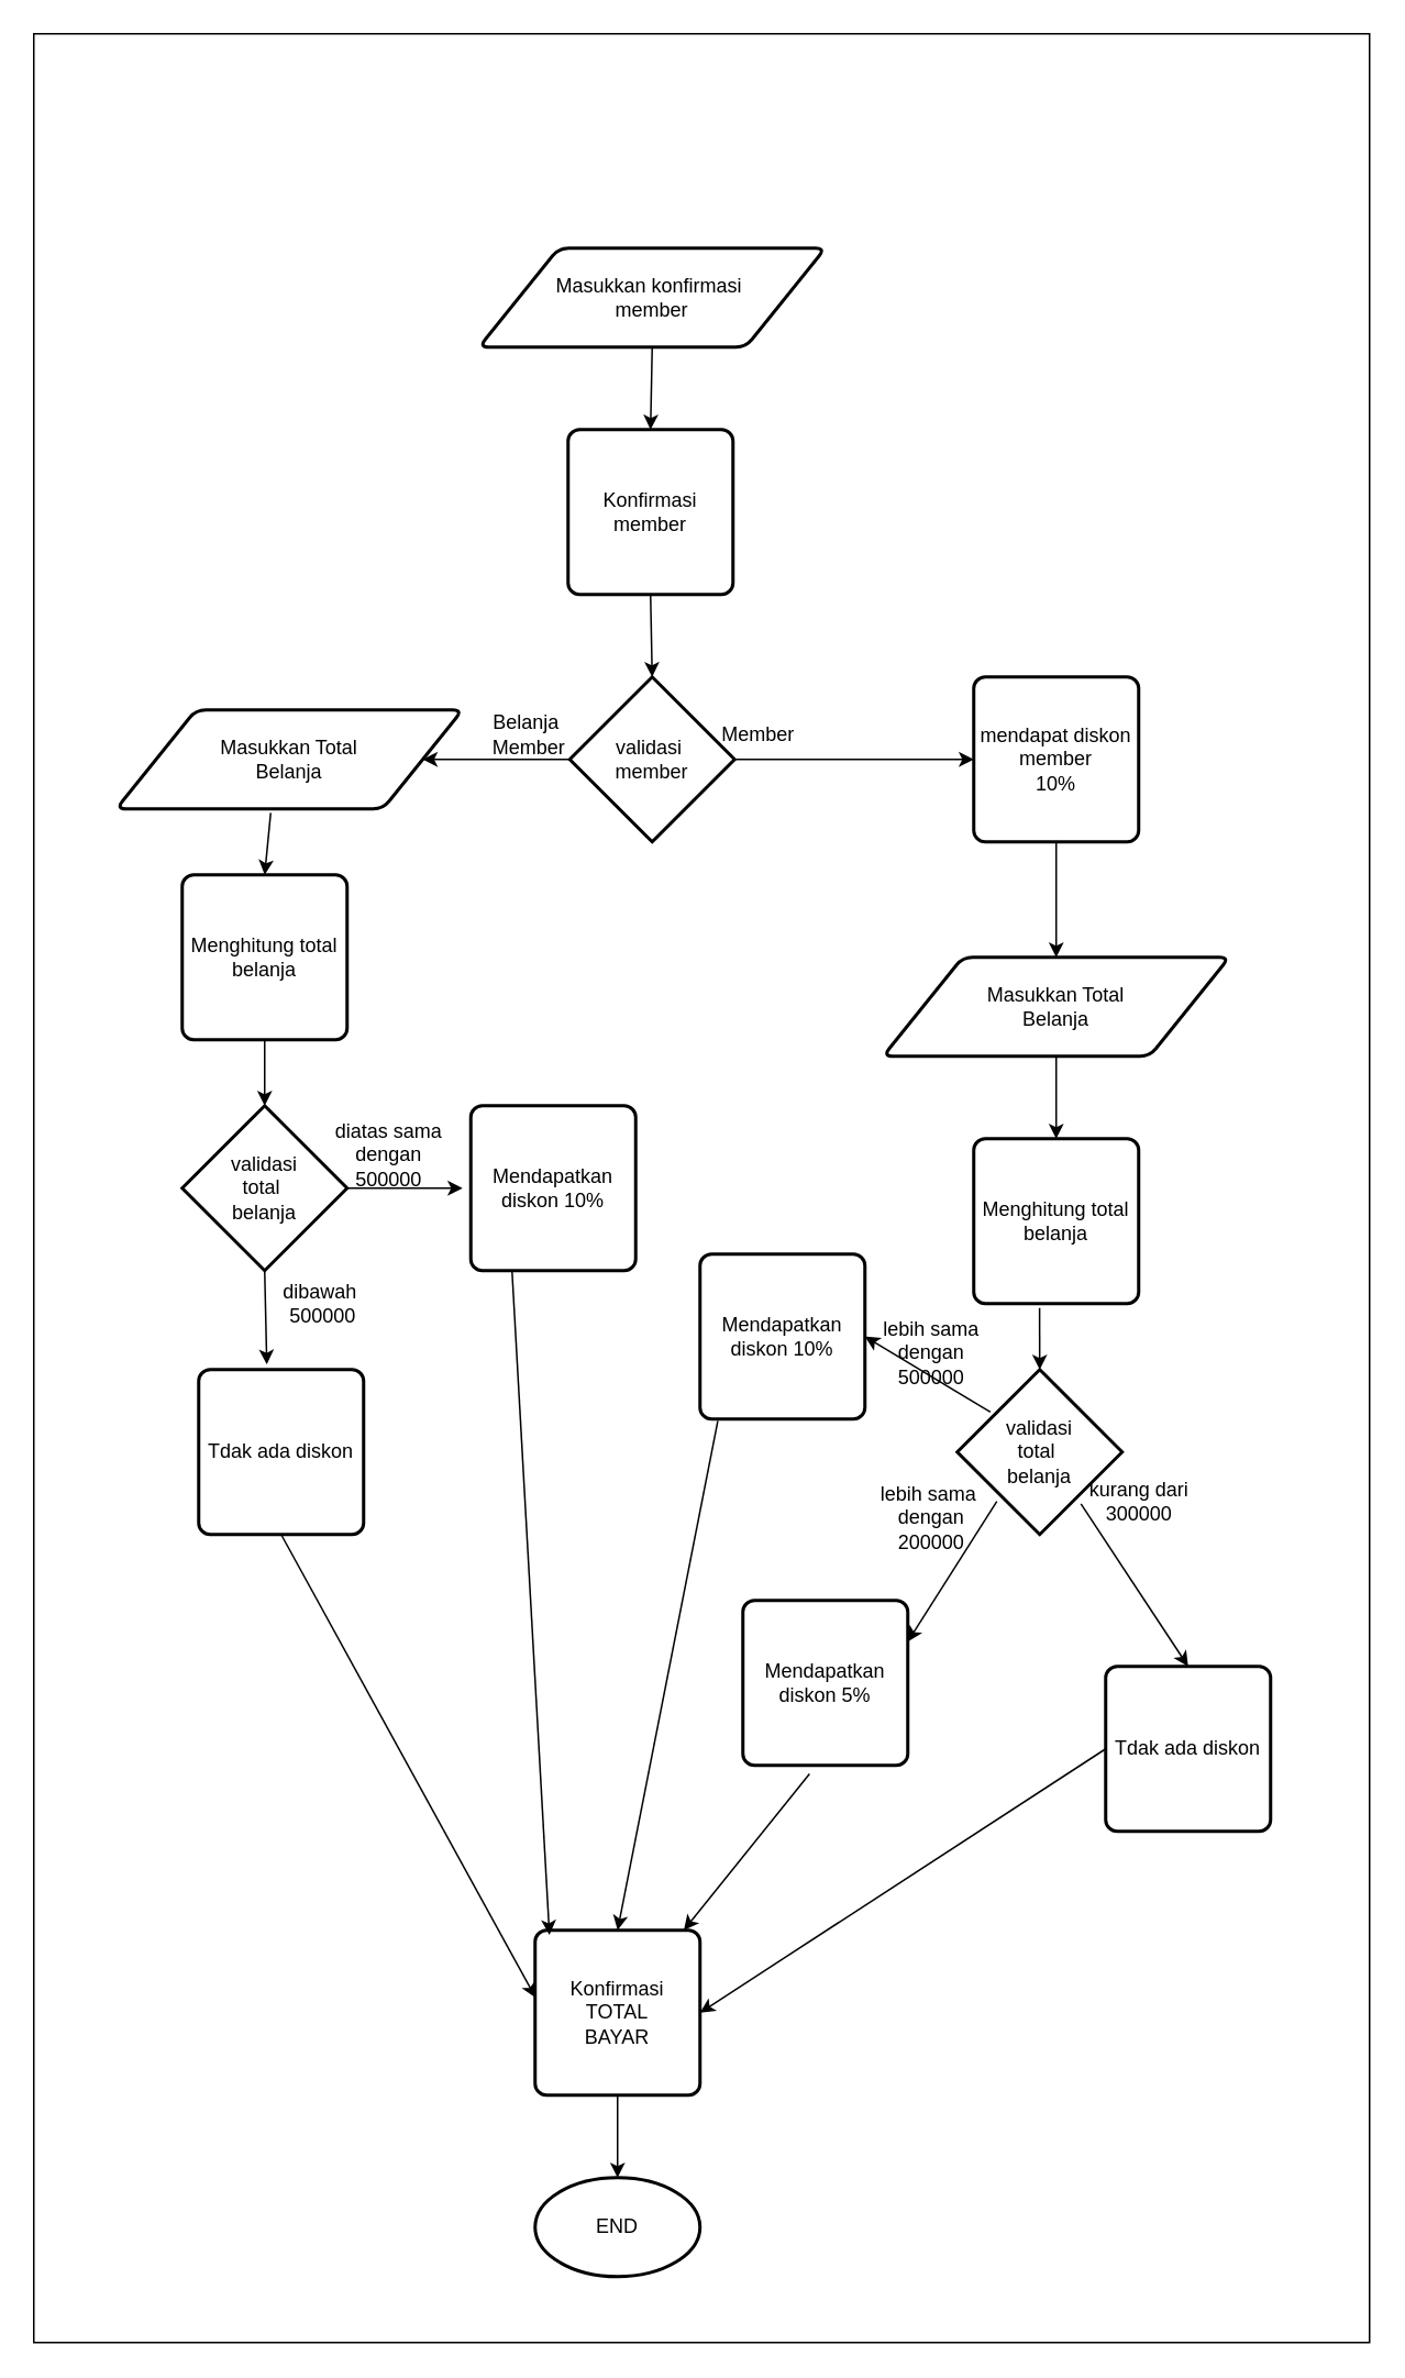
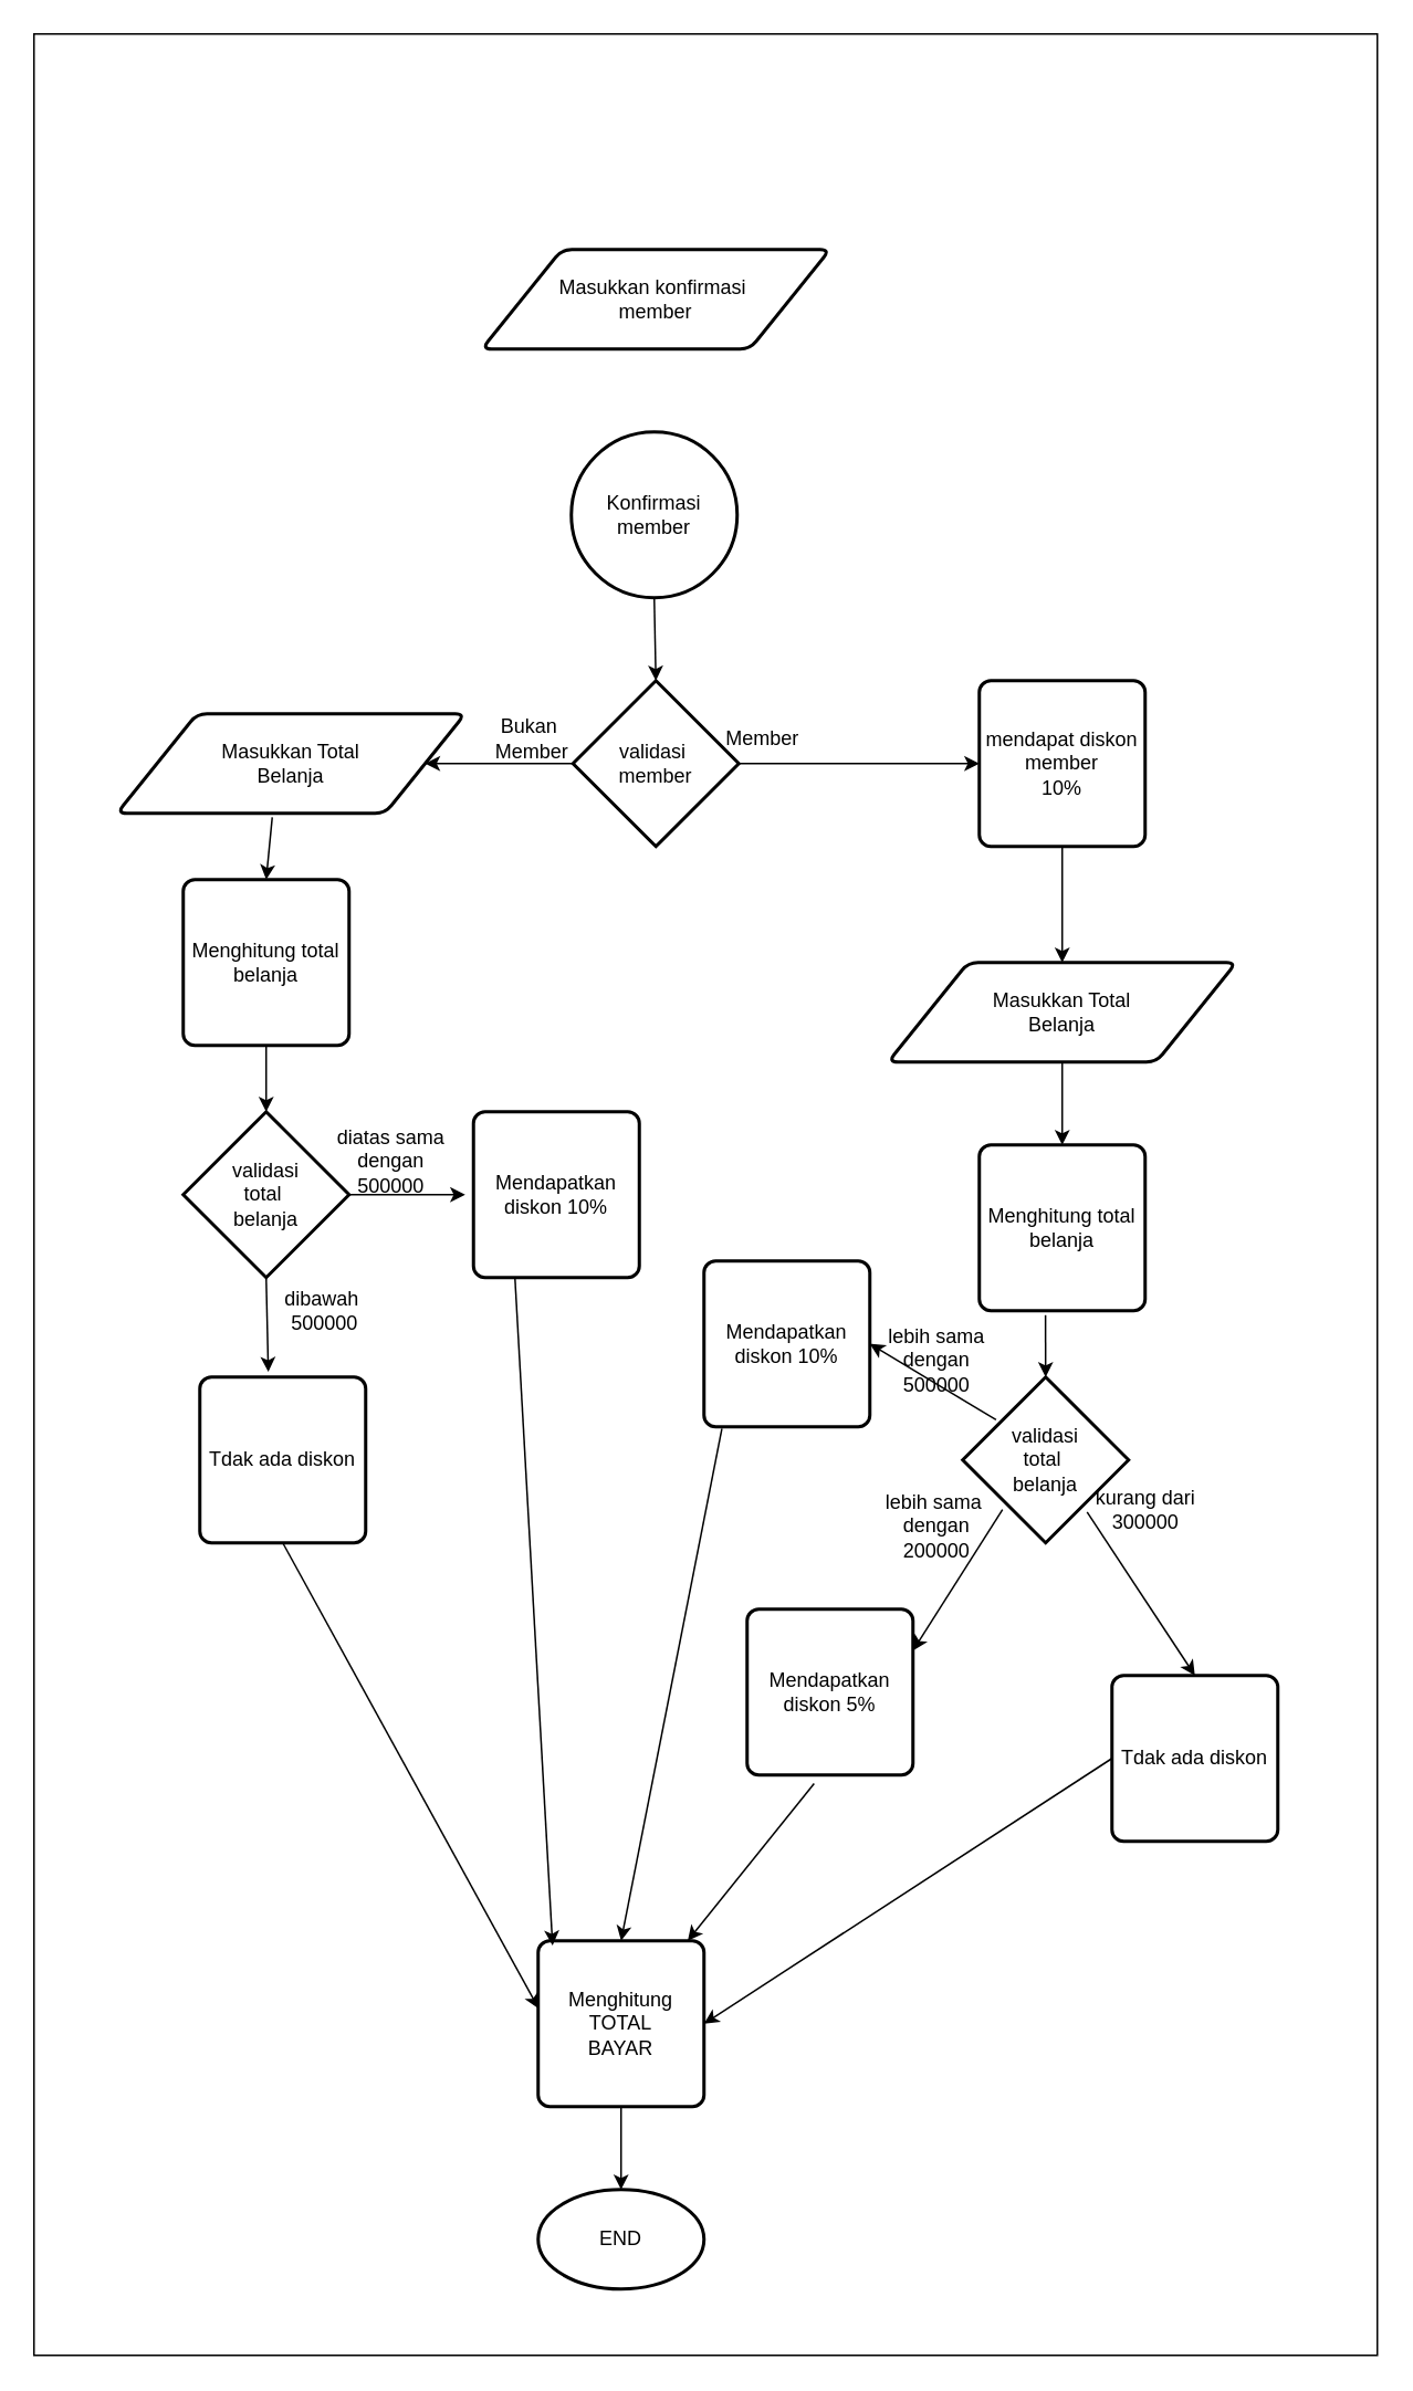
  <mxCell id="0" />
  <mxCell id="1" parent="0" />
  <mxCell id="2" value="" style="rounded=0;whiteSpace=wrap;html=1;" vertex="1" parent="1"><mxGeometry x="20" y="20" width="810" height="1400" as="geometry" /></mxCell>
  <mxCell id="3" value="END" style="strokeWidth=2;html=1;shape=mxgraph.flowchart.start_1;whiteSpace=wrap;" vertex="1" parent="1"><mxGeometry x="324" y="1320" width="100" height="60" as="geometry" /></mxCell>
  <mxCell id="4" value="Masukkan konfirmasi&amp;nbsp;&lt;div&gt;member&lt;/div&gt;" style="shape=parallelogram;html=1;strokeWidth=2;perimeter=parallelogramPerimeter;whiteSpace=wrap;rounded=1;arcSize=12;size=0.23;" vertex="1" parent="1"><mxGeometry x="290" y="150" width="210" height="60" as="geometry" /></mxCell>
- <mxCell id="5" value="Konfirmasi&lt;div&gt;member&lt;/div&gt;" style="rounded=1;whiteSpace=wrap;html=1;absoluteArcSize=1;arcSize=14;strokeWidth=2;" vertex="1" parent="1"><mxGeometry x="344" y="260" width="100" height="100" as="geometry" /></mxCell>
+ <mxCell id="5" value="Konfirmasi&lt;div&gt;member&lt;/div&gt;" style="ellipse;whiteSpace=wrap;html=1;absoluteArcSize=1;arcSize=14;strokeWidth=2;" vertex="1" parent="1"><mxGeometry x="344" y="260" width="100" height="100" as="geometry" /></mxCell>
  <mxCell id="6" value="validasi&amp;nbsp;&lt;div&gt;member&lt;/div&gt;" style="strokeWidth=2;html=1;shape=mxgraph.flowchart.decision;whiteSpace=wrap;" vertex="1" parent="1"><mxGeometry x="345" y="410" width="100" height="100" as="geometry" /></mxCell>
  <mxCell id="7" value="mendapat diskon&lt;div&gt;member&lt;/div&gt;&lt;div&gt;10%&lt;/div&gt;" style="rounded=1;whiteSpace=wrap;html=1;absoluteArcSize=1;arcSize=14;strokeWidth=2;" vertex="1" parent="1"><mxGeometry x="590" y="410" width="100" height="100" as="geometry" /></mxCell>
  <mxCell id="8" value="Masukkan Total&lt;div&gt;Belanja&lt;/div&gt;" style="shape=parallelogram;html=1;strokeWidth=2;perimeter=parallelogramPerimeter;whiteSpace=wrap;rounded=1;arcSize=12;size=0.23;" vertex="1" parent="1"><mxGeometry x="535" y="580" width="210" height="60" as="geometry" /></mxCell>
  <mxCell id="9" value="Menghitung total&lt;div&gt;belanja&lt;/div&gt;" style="rounded=1;whiteSpace=wrap;html=1;absoluteArcSize=1;arcSize=14;strokeWidth=2;" vertex="1" parent="1"><mxGeometry x="590" y="690" width="100" height="100" as="geometry" /></mxCell>
  <mxCell id="10" value="validasi&lt;div&gt;total&amp;nbsp;&lt;/div&gt;&lt;div&gt;belanja&lt;/div&gt;" style="strokeWidth=2;html=1;shape=mxgraph.flowchart.decision;whiteSpace=wrap;" vertex="1" parent="1"><mxGeometry x="580" y="830" width="100" height="100" as="geometry" /></mxCell>
  <mxCell id="11" value="Masukkan Total&lt;div&gt;Belanja&lt;/div&gt;" style="shape=parallelogram;html=1;strokeWidth=2;perimeter=parallelogramPerimeter;whiteSpace=wrap;rounded=1;arcSize=12;size=0.23;" vertex="1" parent="1"><mxGeometry x="70" y="430" width="210" height="60" as="geometry" /></mxCell>
  <mxCell id="12" value="Menghitung total&lt;div&gt;belanja&lt;/div&gt;" style="rounded=1;whiteSpace=wrap;html=1;absoluteArcSize=1;arcSize=14;strokeWidth=2;" vertex="1" parent="1"><mxGeometry x="110" y="530" width="100" height="100" as="geometry" /></mxCell>
  <mxCell id="13" value="validasi&lt;div&gt;total&amp;nbsp;&lt;/div&gt;&lt;div&gt;belanja&lt;/div&gt;" style="strokeWidth=2;html=1;shape=mxgraph.flowchart.decision;whiteSpace=wrap;" vertex="1" parent="1"><mxGeometry x="110" y="670" width="100" height="100" as="geometry" /></mxCell>
  <mxCell id="14" value="Mendapatkan diskon 10%" style="rounded=1;whiteSpace=wrap;html=1;absoluteArcSize=1;arcSize=14;strokeWidth=2;" vertex="1" parent="1"><mxGeometry x="424" y="760" width="100" height="100" as="geometry" /></mxCell>
  <mxCell id="15" value="Mendapatkan diskon 5%" style="rounded=1;whiteSpace=wrap;html=1;absoluteArcSize=1;arcSize=14;strokeWidth=2;" vertex="1" parent="1"><mxGeometry x="450" y="970" width="100" height="100" as="geometry" /></mxCell>
  <mxCell id="16" value="Tdak ada diskon" style="rounded=1;whiteSpace=wrap;html=1;absoluteArcSize=1;arcSize=14;strokeWidth=2;" vertex="1" parent="1"><mxGeometry x="670" y="1010" width="100" height="100" as="geometry" /></mxCell>
  <mxCell id="17" value="Tdak ada diskon" style="rounded=1;whiteSpace=wrap;html=1;absoluteArcSize=1;arcSize=14;strokeWidth=2;" vertex="1" parent="1"><mxGeometry x="120" y="830" width="100" height="100" as="geometry" /></mxCell>
  <mxCell id="18" value="Mendapatkan diskon 10%" style="rounded=1;whiteSpace=wrap;html=1;absoluteArcSize=1;arcSize=14;strokeWidth=2;" vertex="1" parent="1"><mxGeometry x="285" y="670" width="100" height="100" as="geometry" /></mxCell>
- <mxCell id="19" value="" style="endArrow=classic;html=1;rounded=0;entryX=0.5;entryY=0;entryDx=0;entryDy=0;exitX=0.5;exitY=1;exitDx=0;exitDy=0;" edge="1" parent="1" source="4" target="5"><mxGeometry width="50" height="50" relative="1" as="geometry"><mxPoint x="370" y="240" as="sourcePoint" /><mxPoint x="420" y="190" as="targetPoint" /></mxGeometry></mxCell>
  <mxCell id="20" value="" style="endArrow=classic;html=1;rounded=0;exitX=0.5;exitY=1;exitDx=0;exitDy=0;entryX=0.5;entryY=0;entryDx=0;entryDy=0;entryPerimeter=0;" edge="1" parent="1" source="5" target="6"><mxGeometry width="50" height="50" relative="1" as="geometry"><mxPoint x="370" y="430" as="sourcePoint" /><mxPoint x="420" y="380" as="targetPoint" /></mxGeometry></mxCell>
  <mxCell id="21" value="" style="endArrow=classic;html=1;rounded=0;entryX=0;entryY=0.5;entryDx=0;entryDy=0;" edge="1" parent="1" source="6" target="7"><mxGeometry width="50" height="50" relative="1" as="geometry"><mxPoint x="370" y="430" as="sourcePoint" /><mxPoint x="420" y="380" as="targetPoint" /></mxGeometry></mxCell>
  <mxCell id="22" value="Member" style="text;html=1;align=center;verticalAlign=middle;resizable=0;points=[];autosize=1;strokeColor=none;fillColor=none;" vertex="1" parent="1"><mxGeometry x="424" y="430" width="70" height="30" as="geometry" /></mxCell>
  <mxCell id="23" value="" style="endArrow=classic;html=1;rounded=0;entryX=1;entryY=0.5;entryDx=0;entryDy=0;exitX=0;exitY=0.5;exitDx=0;exitDy=0;exitPerimeter=0;" edge="1" parent="1" source="6" target="11"><mxGeometry width="50" height="50" relative="1" as="geometry"><mxPoint x="370" y="430" as="sourcePoint" /><mxPoint x="420" y="380" as="targetPoint" /></mxGeometry></mxCell>
- <mxCell id="24" value="Belanja&amp;nbsp;&lt;div&gt;Member&lt;/div&gt;" style="text;html=1;align=center;verticalAlign=middle;resizable=0;points=[];autosize=1;strokeColor=none;fillColor=none;" vertex="1" parent="1"><mxGeometry x="285" y="425" width="70" height="40" as="geometry" /></mxCell>
+ <mxCell id="24" value="Bukan&amp;nbsp;&lt;div&gt;Member&lt;/div&gt;" style="text;html=1;align=center;verticalAlign=middle;resizable=0;points=[];autosize=1;strokeColor=none;fillColor=none;" vertex="1" parent="1"><mxGeometry x="285" y="425" width="70" height="40" as="geometry" /></mxCell>
  <mxCell id="25" value="" style="endArrow=classic;html=1;rounded=0;entryX=0.5;entryY=0;entryDx=0;entryDy=0;exitX=0.5;exitY=1;exitDx=0;exitDy=0;" edge="1" parent="1" source="7" target="8"><mxGeometry width="50" height="50" relative="1" as="geometry"><mxPoint x="370" y="720" as="sourcePoint" /><mxPoint x="420" y="670" as="targetPoint" /></mxGeometry></mxCell>
  <mxCell id="26" value="" style="endArrow=classic;html=1;rounded=0;exitX=0.5;exitY=1;exitDx=0;exitDy=0;" edge="1" parent="1" source="8"><mxGeometry width="50" height="50" relative="1" as="geometry"><mxPoint x="639.52" y="640" as="sourcePoint" /><mxPoint x="640" y="690" as="targetPoint" /></mxGeometry></mxCell>
  <mxCell id="27" value="" style="endArrow=classic;html=1;rounded=0;entryX=0.5;entryY=0;entryDx=0;entryDy=0;entryPerimeter=0;exitX=0.399;exitY=1.026;exitDx=0;exitDy=0;exitPerimeter=0;" edge="1" parent="1" source="9" target="10"><mxGeometry width="50" height="50" relative="1" as="geometry"><mxPoint x="370" y="720" as="sourcePoint" /><mxPoint x="420" y="670" as="targetPoint" /></mxGeometry></mxCell>
  <mxCell id="28" value="" style="endArrow=classic;html=1;rounded=0;entryX=0.5;entryY=0;entryDx=0;entryDy=0;exitX=0.75;exitY=0.814;exitDx=0;exitDy=0;exitPerimeter=0;" edge="1" parent="1" source="10" target="16"><mxGeometry width="50" height="50" relative="1" as="geometry"><mxPoint x="629.52" y="900" as="sourcePoint" /><mxPoint x="629.52" y="970" as="targetPoint" /></mxGeometry></mxCell>
  <mxCell id="29" value="" style="endArrow=classic;html=1;rounded=0;entryX=1;entryY=0.25;entryDx=0;entryDy=0;exitX=0.24;exitY=0.799;exitDx=0;exitDy=0;exitPerimeter=0;" edge="1" parent="1" source="10" target="15"><mxGeometry width="50" height="50" relative="1" as="geometry"><mxPoint x="610" y="930" as="sourcePoint" /><mxPoint x="610" y="1000" as="targetPoint" /></mxGeometry></mxCell>
  <mxCell id="30" value="" style="endArrow=classic;html=1;rounded=0;entryX=1;entryY=0.5;entryDx=0;entryDy=0;exitX=0.201;exitY=0.258;exitDx=0;exitDy=0;exitPerimeter=0;" edge="1" parent="1" source="10" target="14"><mxGeometry width="50" height="50" relative="1" as="geometry"><mxPoint x="570" y="845" as="sourcePoint" /><mxPoint x="570" y="915" as="targetPoint" /></mxGeometry></mxCell>
  <mxCell id="31" value="kurang dari&lt;div&gt;300000&lt;/div&gt;" style="text;html=1;align=center;verticalAlign=middle;resizable=0;points=[];autosize=1;strokeColor=none;fillColor=none;" vertex="1" parent="1"><mxGeometry x="650" y="890" width="80" height="40" as="geometry" /></mxCell>
  <mxCell id="32" value="lebih sama&amp;nbsp;&lt;div&gt;dengan&lt;/div&gt;&lt;div&gt;200000&lt;/div&gt;" style="text;html=1;align=center;verticalAlign=middle;resizable=0;points=[];autosize=1;strokeColor=none;fillColor=none;" vertex="1" parent="1"><mxGeometry x="524" y="890" width="80" height="60" as="geometry" /></mxCell>
  <mxCell id="33" value="lebih sama&lt;div&gt;dengan&lt;/div&gt;&lt;div&gt;500000&lt;/div&gt;" style="text;html=1;align=center;verticalAlign=middle;resizable=0;points=[];autosize=1;strokeColor=none;fillColor=none;" vertex="1" parent="1"><mxGeometry x="524" y="790" width="80" height="60" as="geometry" /></mxCell>
  <mxCell id="34" value="" style="endArrow=classic;html=1;rounded=0;exitX=0.446;exitY=1.04;exitDx=0;exitDy=0;exitPerimeter=0;entryX=0.5;entryY=0;entryDx=0;entryDy=0;" edge="1" parent="1" source="11" target="12"><mxGeometry width="50" height="50" relative="1" as="geometry"><mxPoint x="370" y="680" as="sourcePoint" /><mxPoint x="420" y="630" as="targetPoint" /></mxGeometry></mxCell>
  <mxCell id="35" value="" style="endArrow=classic;html=1;rounded=0;exitX=0.5;exitY=1;exitDx=0;exitDy=0;entryX=0.5;entryY=0;entryDx=0;entryDy=0;entryPerimeter=0;" edge="1" parent="1" source="12" target="13"><mxGeometry width="50" height="50" relative="1" as="geometry"><mxPoint x="370" y="770" as="sourcePoint" /><mxPoint x="420" y="720" as="targetPoint" /></mxGeometry></mxCell>
  <mxCell id="36" value="" style="endArrow=classic;html=1;rounded=0;exitX=1;exitY=0.5;exitDx=0;exitDy=0;exitPerimeter=0;" edge="1" parent="1" source="13"><mxGeometry width="50" height="50" relative="1" as="geometry"><mxPoint x="370" y="770" as="sourcePoint" /><mxPoint x="280" y="720" as="targetPoint" /></mxGeometry></mxCell>
  <mxCell id="37" value="" style="endArrow=classic;html=1;rounded=0;exitX=0.5;exitY=1;exitDx=0;exitDy=0;exitPerimeter=0;entryX=0.413;entryY=-0.031;entryDx=0;entryDy=0;entryPerimeter=0;" edge="1" parent="1" source="13" target="17"><mxGeometry width="50" height="50" relative="1" as="geometry"><mxPoint x="370" y="770" as="sourcePoint" /><mxPoint x="420" y="720" as="targetPoint" /></mxGeometry></mxCell>
  <mxCell id="38" value="diatas sama&lt;div&gt;dengan&lt;/div&gt;&lt;div&gt;500000&lt;/div&gt;" style="text;html=1;align=center;verticalAlign=middle;resizable=0;points=[];autosize=1;strokeColor=none;fillColor=none;" vertex="1" parent="1"><mxGeometry x="190" y="670" width="90" height="60" as="geometry" /></mxCell>
  <mxCell id="39" value="dibawah&amp;nbsp;&lt;div&gt;500000&lt;/div&gt;" style="text;html=1;align=center;verticalAlign=middle;resizable=0;points=[];autosize=1;strokeColor=none;fillColor=none;" vertex="1" parent="1"><mxGeometry x="160" y="770" width="70" height="40" as="geometry" /></mxCell>
- <mxCell id="40" value="Konfirmasi&lt;div&gt;TOTAL&lt;/div&gt;&lt;div&gt;BAYAR&lt;/div&gt;" style="rounded=1;whiteSpace=wrap;html=1;absoluteArcSize=1;arcSize=14;strokeWidth=2;" vertex="1" parent="1"><mxGeometry x="324" y="1170" width="100" height="100" as="geometry" /></mxCell>
+ <mxCell id="40" value="Menghitung&lt;div&gt;TOTAL&lt;/div&gt;&lt;div&gt;BAYAR&lt;/div&gt;" style="rounded=1;whiteSpace=wrap;html=1;absoluteArcSize=1;arcSize=14;strokeWidth=2;" vertex="1" parent="1"><mxGeometry x="324" y="1170" width="100" height="100" as="geometry" /></mxCell>
  <mxCell id="41" value="" style="endArrow=classic;html=1;rounded=0;exitX=0.5;exitY=1;exitDx=0;exitDy=0;entryX=0.003;entryY=0.409;entryDx=0;entryDy=0;entryPerimeter=0;" edge="1" parent="1" source="17" target="40"><mxGeometry width="50" height="50" relative="1" as="geometry"><mxPoint x="370" y="1000" as="sourcePoint" /><mxPoint x="420" y="950" as="targetPoint" /></mxGeometry></mxCell>
  <mxCell id="42" value="" style="endArrow=classic;html=1;rounded=0;exitX=0.25;exitY=1;exitDx=0;exitDy=0;entryX=0.087;entryY=0.028;entryDx=0;entryDy=0;entryPerimeter=0;" edge="1" parent="1" source="18" target="40"><mxGeometry width="50" height="50" relative="1" as="geometry"><mxPoint x="180" y="940" as="sourcePoint" /><mxPoint x="334" y="1221" as="targetPoint" /></mxGeometry></mxCell>
  <mxCell id="43" value="" style="endArrow=classic;html=1;rounded=0;exitX=0.108;exitY=1.011;exitDx=0;exitDy=0;entryX=0.5;entryY=0;entryDx=0;entryDy=0;exitPerimeter=0;" edge="1" parent="1" source="14" target="40"><mxGeometry width="50" height="50" relative="1" as="geometry"><mxPoint x="190" y="950" as="sourcePoint" /><mxPoint x="344" y="1231" as="targetPoint" /></mxGeometry></mxCell>
  <mxCell id="44" value="" style="endArrow=classic;html=1;rounded=0;exitX=0.404;exitY=1.052;exitDx=0;exitDy=0;exitPerimeter=0;" edge="1" parent="1" source="15" target="40"><mxGeometry width="50" height="50" relative="1" as="geometry"><mxPoint x="200" y="960" as="sourcePoint" /><mxPoint x="354" y="1241" as="targetPoint" /></mxGeometry></mxCell>
  <mxCell id="45" value="" style="endArrow=classic;html=1;rounded=0;exitX=0;exitY=0.5;exitDx=0;exitDy=0;entryX=1;entryY=0.5;entryDx=0;entryDy=0;" edge="1" parent="1" source="16" target="40"><mxGeometry width="50" height="50" relative="1" as="geometry"><mxPoint x="210" y="970" as="sourcePoint" /><mxPoint x="364" y="1251" as="targetPoint" /></mxGeometry></mxCell>
  <mxCell id="46" value="" style="endArrow=classic;html=1;rounded=0;exitX=0.5;exitY=1;exitDx=0;exitDy=0;entryX=0.5;entryY=0;entryDx=0;entryDy=0;entryPerimeter=0;" edge="1" parent="1" source="40" target="3"><mxGeometry width="50" height="50" relative="1" as="geometry"><mxPoint x="370" y="1290" as="sourcePoint" /><mxPoint x="420" y="1240" as="targetPoint" /></mxGeometry></mxCell>
